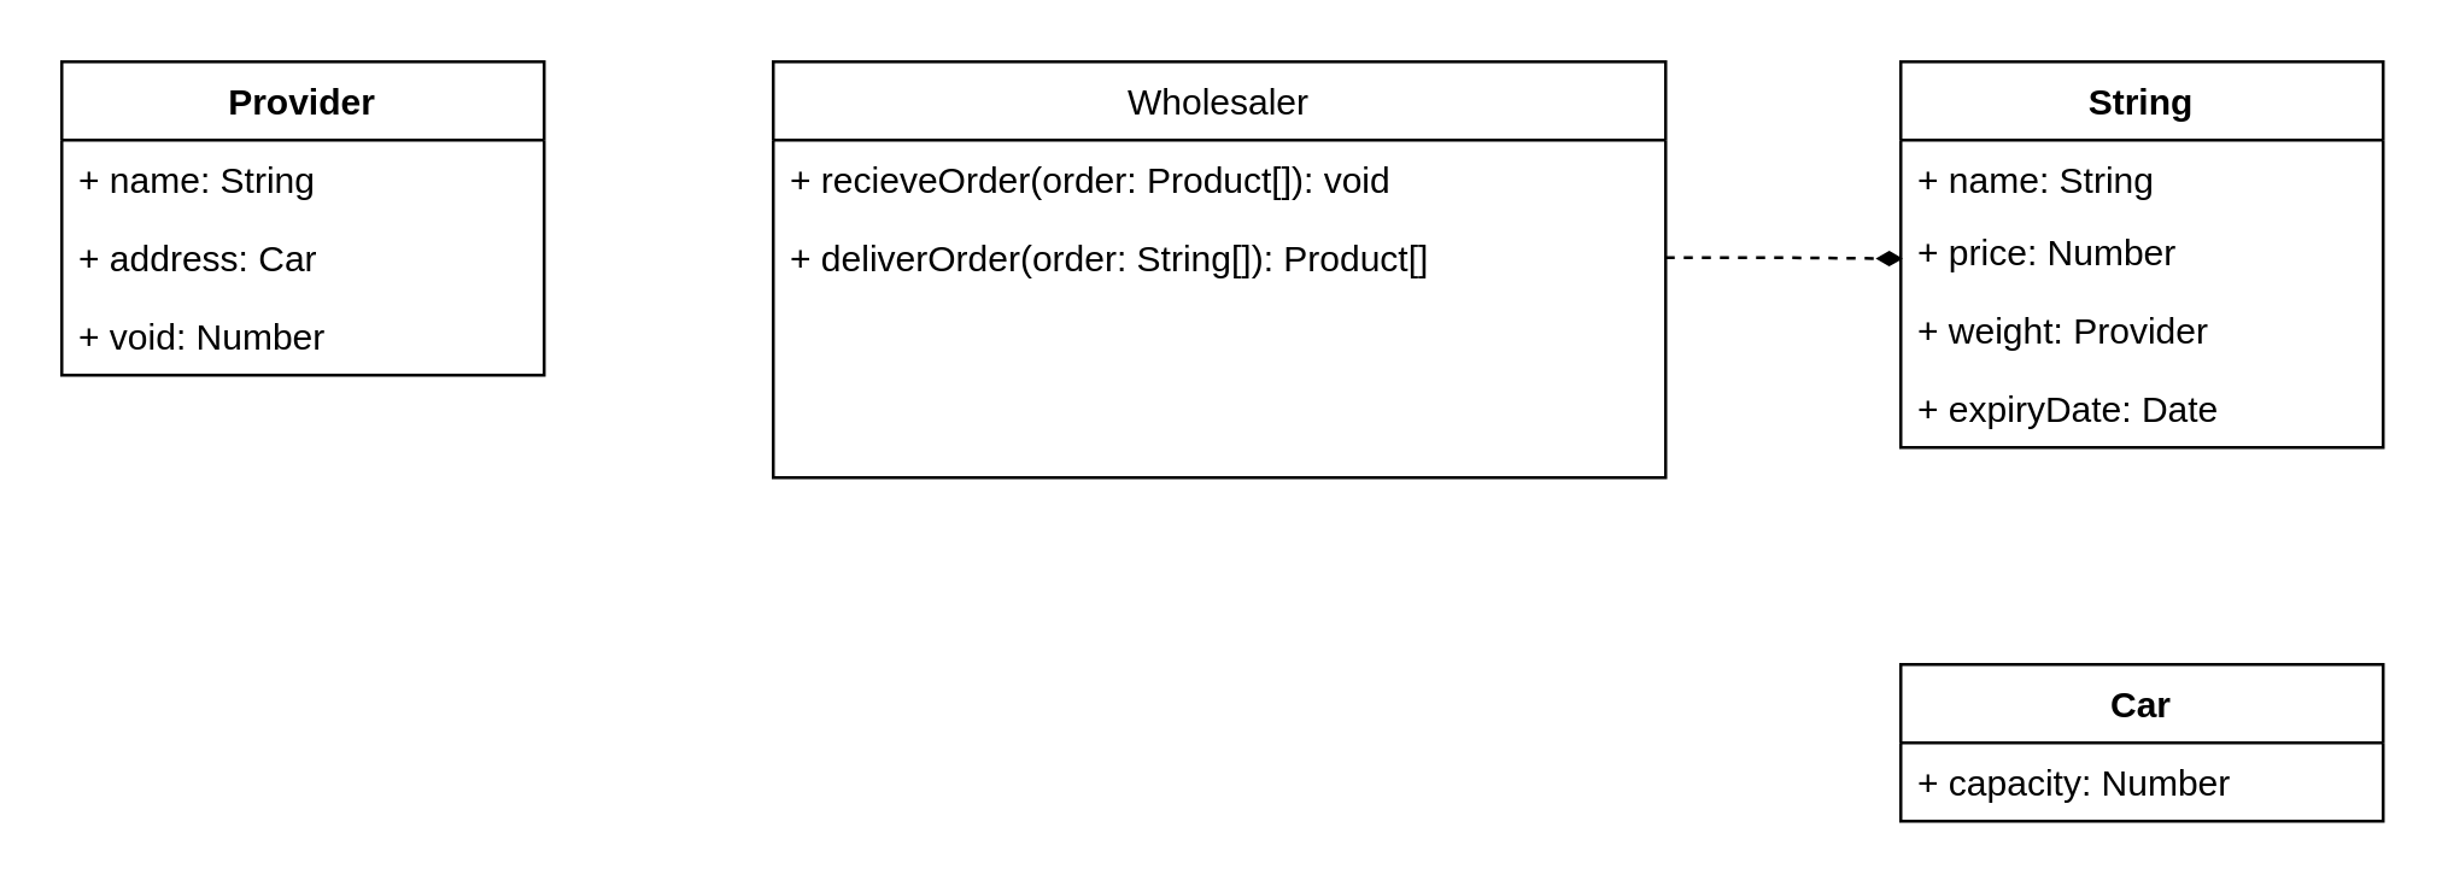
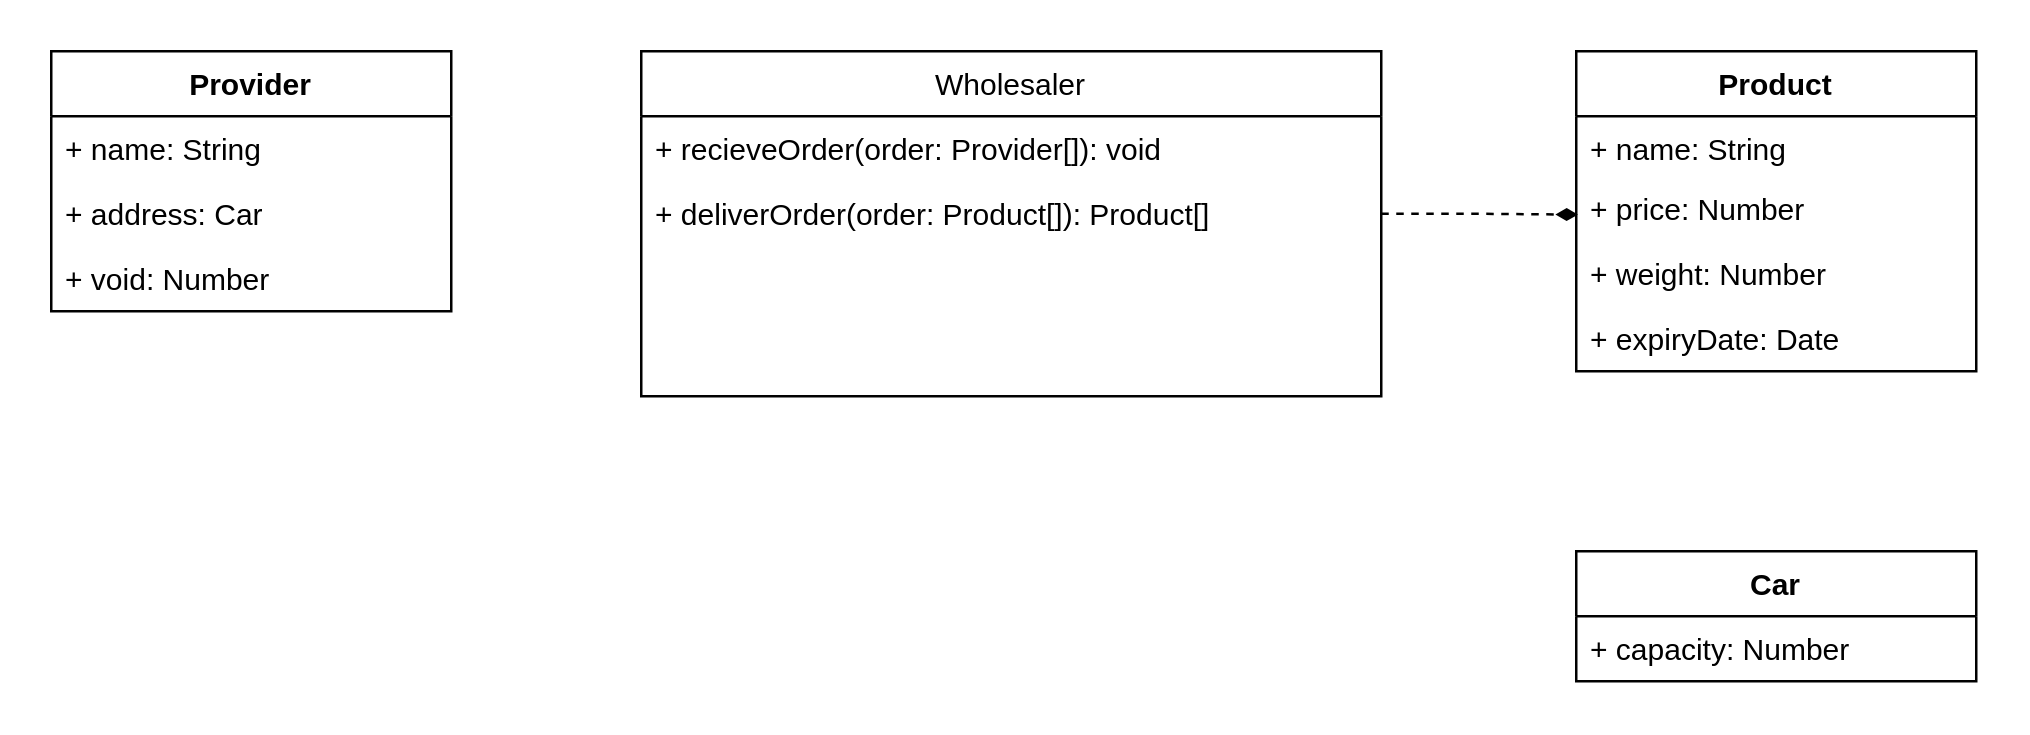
  <mxCell id="0" />
  <mxCell id="1" parent="0" />
  <mxCell id="2" value="Wholesaler" style="swimlane;fontStyle=0;align=center;verticalAlign=top;childLayout=stackLayout;horizontal=1;startSize=26;horizontalStack=0;resizeParent=1;resizeLast=0;collapsible=1;marginBottom=0;rounded=0;shadow=0;strokeWidth=1;" parent="1" vertex="1"><mxGeometry x="256" y="20" width="296" height="138" as="geometry"><mxRectangle x="130" y="380" width="160" height="26" as="alternateBounds" /></mxGeometry></mxCell>
- <mxCell id="3" value="+ recieveOrder(order: Product[]): void" style="text;strokeColor=none;fillColor=none;align=left;verticalAlign=top;spacingLeft=4;spacingRight=4;overflow=hidden;rotatable=0;points=[[0,0.5],[1,0.5]];portConstraint=eastwest;" vertex="1" parent="2"><mxGeometry y="26" width="296" height="26" as="geometry" /></mxCell>
- <mxCell id="4" value="+ deliverOrder(order: String[]): Product[]" style="text;strokeColor=none;fillColor=none;align=left;verticalAlign=top;spacingLeft=4;spacingRight=4;overflow=hidden;rotatable=0;points=[[0,0.5],[1,0.5]];portConstraint=eastwest;" vertex="1" parent="2"><mxGeometry y="52" width="296" height="26" as="geometry" /></mxCell>
- <mxCell id="5" value="String" style="swimlane;fontStyle=1;align=center;verticalAlign=top;childLayout=stackLayout;horizontal=1;startSize=26;horizontalStack=0;resizeParent=1;resizeParentMax=0;resizeLast=0;collapsible=1;marginBottom=0;" vertex="1" parent="1"><mxGeometry x="630" y="20" width="160" height="128" as="geometry" /></mxCell>
+ <mxCell id="3" value="+ recieveOrder(order: Provider[]): void" style="text;strokeColor=none;fillColor=none;align=left;verticalAlign=top;spacingLeft=4;spacingRight=4;overflow=hidden;rotatable=0;points=[[0,0.5],[1,0.5]];portConstraint=eastwest;" vertex="1" parent="2"><mxGeometry y="26" width="296" height="26" as="geometry" /></mxCell>
+ <mxCell id="4" value="+ deliverOrder(order: Product[]): Product[]" style="text;strokeColor=none;fillColor=none;align=left;verticalAlign=top;spacingLeft=4;spacingRight=4;overflow=hidden;rotatable=0;points=[[0,0.5],[1,0.5]];portConstraint=eastwest;" vertex="1" parent="2"><mxGeometry y="52" width="296" height="26" as="geometry" /></mxCell>
+ <mxCell id="5" value="Product" style="swimlane;fontStyle=1;align=center;verticalAlign=top;childLayout=stackLayout;horizontal=1;startSize=26;horizontalStack=0;resizeParent=1;resizeParentMax=0;resizeLast=0;collapsible=1;marginBottom=0;" vertex="1" parent="1"><mxGeometry x="630" y="20" width="160" height="128" as="geometry" /></mxCell>
  <mxCell id="6" value="+ name: String" style="text;strokeColor=none;fillColor=none;align=left;verticalAlign=top;spacingLeft=4;spacingRight=4;overflow=hidden;rotatable=0;points=[[0,0.5],[1,0.5]];portConstraint=eastwest;" vertex="1" parent="5"><mxGeometry y="26" width="160" height="24" as="geometry" /></mxCell>
  <mxCell id="7" value="+ price: Number" style="text;strokeColor=none;fillColor=none;align=left;verticalAlign=top;spacingLeft=4;spacingRight=4;overflow=hidden;rotatable=0;points=[[0,0.5],[1,0.5]];portConstraint=eastwest;" vertex="1" parent="5"><mxGeometry y="50" width="160" height="26" as="geometry" /></mxCell>
- <mxCell id="8" value="+ weight: Provider" style="text;strokeColor=none;fillColor=none;align=left;verticalAlign=top;spacingLeft=4;spacingRight=4;overflow=hidden;rotatable=0;points=[[0,0.5],[1,0.5]];portConstraint=eastwest;" vertex="1" parent="5"><mxGeometry y="76" width="160" height="26" as="geometry" /></mxCell>
+ <mxCell id="8" value="+ weight: Number" style="text;strokeColor=none;fillColor=none;align=left;verticalAlign=top;spacingLeft=4;spacingRight=4;overflow=hidden;rotatable=0;points=[[0,0.5],[1,0.5]];portConstraint=eastwest;" vertex="1" parent="5"><mxGeometry y="76" width="160" height="26" as="geometry" /></mxCell>
  <mxCell id="9" value="+ expiryDate: Date" style="text;strokeColor=none;fillColor=none;align=left;verticalAlign=top;spacingLeft=4;spacingRight=4;overflow=hidden;rotatable=0;points=[[0,0.5],[1,0.5]];portConstraint=eastwest;" vertex="1" parent="5"><mxGeometry y="102" width="160" height="26" as="geometry" /></mxCell>
  <mxCell id="10" value="Provider" style="swimlane;fontStyle=1;align=center;verticalAlign=top;childLayout=stackLayout;horizontal=1;startSize=26;horizontalStack=0;resizeParent=1;resizeParentMax=0;resizeLast=0;collapsible=1;marginBottom=0;" vertex="1" parent="1"><mxGeometry x="20" y="20" width="160" height="104" as="geometry" /></mxCell>
  <mxCell id="11" value="+ name: String" style="text;strokeColor=none;fillColor=none;align=left;verticalAlign=top;spacingLeft=4;spacingRight=4;overflow=hidden;rotatable=0;points=[[0,0.5],[1,0.5]];portConstraint=eastwest;" vertex="1" parent="10"><mxGeometry y="26" width="160" height="26" as="geometry" /></mxCell>
  <mxCell id="12" value="+ address: Car" style="text;strokeColor=none;fillColor=none;align=left;verticalAlign=top;spacingLeft=4;spacingRight=4;overflow=hidden;rotatable=0;points=[[0,0.5],[1,0.5]];portConstraint=eastwest;" vertex="1" parent="10"><mxGeometry y="52" width="160" height="26" as="geometry" /></mxCell>
  <mxCell id="13" value="+ void: Number" style="text;strokeColor=none;fillColor=none;align=left;verticalAlign=top;spacingLeft=4;spacingRight=4;overflow=hidden;rotatable=0;points=[[0,0.5],[1,0.5]];portConstraint=eastwest;" vertex="1" parent="10"><mxGeometry y="78" width="160" height="26" as="geometry" /></mxCell>
  <mxCell id="14" value="Car" style="swimlane;fontStyle=1;align=center;verticalAlign=top;childLayout=stackLayout;horizontal=1;startSize=26;horizontalStack=0;resizeParent=1;resizeParentMax=0;resizeLast=0;collapsible=1;marginBottom=0;" vertex="1" parent="1"><mxGeometry x="630" y="220" width="160" height="52" as="geometry" /></mxCell>
  <mxCell id="15" value="+ capacity: Number" style="text;strokeColor=none;fillColor=none;align=left;verticalAlign=top;spacingLeft=4;spacingRight=4;overflow=hidden;rotatable=0;points=[[0,0.5],[1,0.5]];portConstraint=eastwest;" vertex="1" parent="14"><mxGeometry y="26" width="160" height="26" as="geometry" /></mxCell>
  <mxCell id="16" style="edgeStyle=orthogonalEdgeStyle;rounded=0;orthogonalLoop=1;jettySize=auto;html=1;entryX=0.004;entryY=0.59;entryDx=0;entryDy=0;entryPerimeter=0;endArrow=diamondThin;endFill=1;dashed=1;" edge="1" parent="1" source="4" target="7"><mxGeometry relative="1" as="geometry" /></mxCell>
